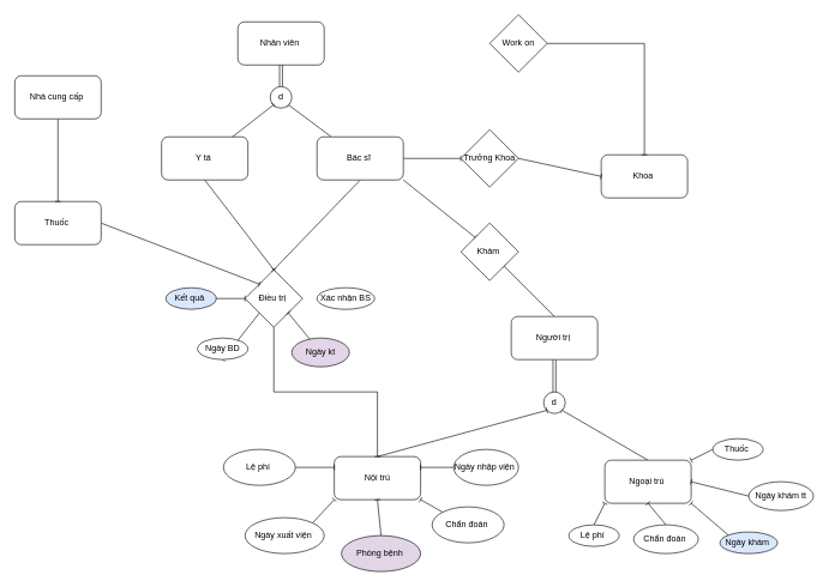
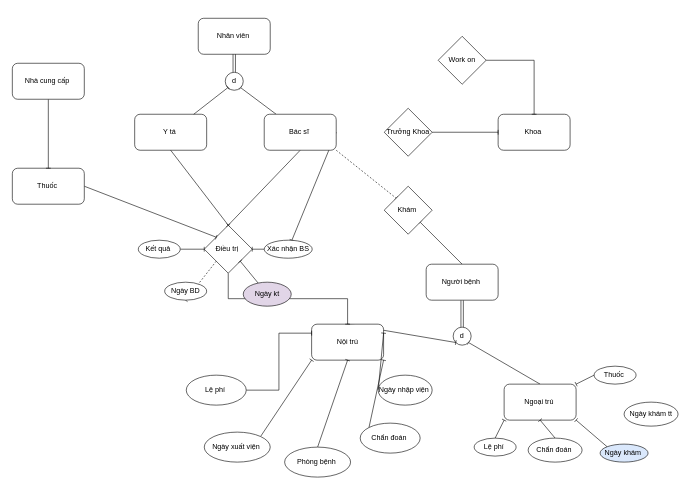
  <mxCell id="0" />
  <mxCell id="1" parent="0" />
- <mxCell id="2" value="Khoa&amp;nbsp;" style="rounded=1;whiteSpace=wrap;html=1;" vertex="1" parent="1"><mxGeometry x="835" y="215" width="120" height="60" as="geometry" /></mxCell>
+ <mxCell id="2" value="Khoa&amp;nbsp;" style="rounded=1;whiteSpace=wrap;html=1;" vertex="1" parent="1"><mxGeometry x="830" y="190" width="120" height="60" as="geometry" /></mxCell>
  <mxCell id="3" value="Nhân viên&amp;nbsp;" style="rounded=1;whiteSpace=wrap;html=1;" vertex="1" parent="1"><mxGeometry x="330" y="30" width="120" height="60" as="geometry" /></mxCell>
  <mxCell id="4" style="rounded=0;orthogonalLoop=1;jettySize=auto;html=1;exitX=0.5;exitY=0;exitDx=0;exitDy=0;entryX=1;entryY=1;entryDx=0;entryDy=0;endArrow=baseDash;endFill=0;" edge="1" parent="1" source="6" target="20"><mxGeometry relative="1" as="geometry" /></mxCell>
  <mxCell id="5" value="" style="edgeStyle=orthogonalEdgeStyle;rounded=0;orthogonalLoop=1;jettySize=auto;html=1;shape=link;" edge="1" parent="1" source="6" target="22"><mxGeometry relative="1" as="geometry" /></mxCell>
- <mxCell id="6" value="Người trị&amp;nbsp;" style="rounded=1;whiteSpace=wrap;html=1;" vertex="1" parent="1"><mxGeometry x="710" y="440" width="120" height="60" as="geometry" /></mxCell>
+ <mxCell id="6" value="Người bệnh&amp;nbsp;" style="rounded=1;whiteSpace=wrap;html=1;" vertex="1" parent="1"><mxGeometry x="710" y="440" width="120" height="60" as="geometry" /></mxCell>
  <mxCell id="7" value="Y tá&amp;nbsp;" style="rounded=1;whiteSpace=wrap;html=1;" vertex="1" parent="1"><mxGeometry x="224" y="190" width="120" height="60" as="geometry" /></mxCell>
  <mxCell id="8" style="rounded=0;orthogonalLoop=1;jettySize=auto;html=1;entryX=1;entryY=1;entryDx=0;entryDy=0;endArrow=baseDash;endFill=0;" edge="1" parent="1" source="12" target="14"><mxGeometry relative="1" as="geometry" /></mxCell>
- <mxCell id="9" style="rounded=0;orthogonalLoop=1;jettySize=auto;html=1;exitX=1;exitY=0.5;exitDx=0;exitDy=0;entryX=0;entryY=0.5;entryDx=0;entryDy=0;endArrow=baseDash;endFill=0;" edge="1" parent="1" source="12" target="17"><mxGeometry relative="1" as="geometry" /></mxCell>
- <mxCell id="10" style="rounded=0;orthogonalLoop=1;jettySize=auto;html=1;exitX=1;exitY=1;exitDx=0;exitDy=0;entryX=0;entryY=0;entryDx=0;entryDy=0;endArrow=baseDash;endFill=0;" edge="1" parent="1" source="12" target="20"><mxGeometry relative="1" as="geometry" /></mxCell>
+ <mxCell id="9" style="rounded=0;orthogonalLoop=1;jettySize=auto;html=1;exitX=1;exitY=0.5;exitDx=0;exitDy=0;endArrow=baseDash;endFill=0;" edge="1" parent="1" source="12" target="51"><mxGeometry relative="1" as="geometry" /></mxCell>
+ <mxCell id="10" style="rounded=0;orthogonalLoop=1;jettySize=auto;html=1;exitX=1;exitY=1;exitDx=0;exitDy=0;entryX=0;entryY=0;entryDx=0;entryDy=0;endArrow=baseDash;endFill=0;dashed=1;" edge="1" parent="1" source="12" target="20"><mxGeometry relative="1" as="geometry" /></mxCell>
  <mxCell id="11" style="rounded=0;orthogonalLoop=1;jettySize=auto;html=1;exitX=0.5;exitY=1;exitDx=0;exitDy=0;entryX=0.5;entryY=0;entryDx=0;entryDy=0;endArrow=baseDash;endFill=0;" edge="1" parent="1" source="12" target="38"><mxGeometry relative="1" as="geometry" /></mxCell>
  <mxCell id="12" value="Bác sĩ&amp;nbsp;" style="rounded=1;whiteSpace=wrap;html=1;" vertex="1" parent="1"><mxGeometry x="440" y="190" width="120" height="60" as="geometry" /></mxCell>
  <mxCell id="13" value="" style="rounded=0;orthogonalLoop=1;jettySize=auto;html=1;shape=link;" edge="1" parent="1" source="14" target="3"><mxGeometry relative="1" as="geometry" /></mxCell>
  <mxCell id="14" value="d" style="ellipse;whiteSpace=wrap;html=1;aspect=fixed;" vertex="1" parent="1"><mxGeometry x="375" y="120" width="30" height="30" as="geometry" /></mxCell>
  <mxCell id="15" style="rounded=0;orthogonalLoop=1;jettySize=auto;html=1;entryX=0;entryY=1;entryDx=0;entryDy=0;endArrow=baseDash;endFill=0;" edge="1" parent="1" source="7" target="14"><mxGeometry relative="1" as="geometry" /></mxCell>
  <mxCell id="16" style="rounded=0;orthogonalLoop=1;jettySize=auto;html=1;exitX=1;exitY=0.5;exitDx=0;exitDy=0;entryX=0;entryY=0.5;entryDx=0;entryDy=0;endArrow=baseDash;endFill=0;" edge="1" parent="1" source="17" target="2"><mxGeometry relative="1" as="geometry"><mxPoint x="650" y="140" as="sourcePoint" /></mxGeometry></mxCell>
  <mxCell id="17" value="Trưởng Khoa" style="rhombus;whiteSpace=wrap;html=1;" vertex="1" parent="1"><mxGeometry x="640" y="180" width="80" height="80" as="geometry" /></mxCell>
  <mxCell id="18" style="edgeStyle=orthogonalEdgeStyle;rounded=0;orthogonalLoop=1;jettySize=auto;html=1;entryX=0.5;entryY=0;entryDx=0;entryDy=0;endArrow=baseDash;endFill=0;" edge="1" parent="1" source="19" target="2"><mxGeometry relative="1" as="geometry" /></mxCell>
- <mxCell id="19" value="Work on" style="rhombus;whiteSpace=wrap;html=1;" vertex="1" parent="1"><mxGeometry x="680" y="20" width="80" height="80" as="geometry" /></mxCell>
+ <mxCell id="19" value="Work on" style="rhombus;whiteSpace=wrap;html=1;" vertex="1" parent="1"><mxGeometry x="730" y="60" width="80" height="80" as="geometry" /></mxCell>
  <mxCell id="20" value="Khám&amp;nbsp;" style="rhombus;whiteSpace=wrap;html=1;" vertex="1" parent="1"><mxGeometry x="640" y="310" width="80" height="80" as="geometry" /></mxCell>
  <mxCell id="21" style="rounded=0;orthogonalLoop=1;jettySize=auto;html=1;entryX=1;entryY=1;entryDx=0;entryDy=0;endArrow=baseDash;endFill=0;exitX=0.5;exitY=0;exitDx=0;exitDy=0;" edge="1" parent="1" target="22" source="24"><mxGeometry relative="1" as="geometry"><mxPoint x="829" y="615" as="sourcePoint" /></mxGeometry></mxCell>
  <mxCell id="22" value="d" style="ellipse;whiteSpace=wrap;html=1;aspect=fixed;" vertex="1" parent="1"><mxGeometry x="755" y="545" width="30" height="30" as="geometry" /></mxCell>
  <mxCell id="23" style="rounded=0;orthogonalLoop=1;jettySize=auto;html=1;entryX=0;entryY=1;entryDx=0;entryDy=0;endArrow=baseDash;endFill=0;exitX=0.5;exitY=0;exitDx=0;exitDy=0;" edge="1" parent="1" target="22" source="25"><mxGeometry relative="1" as="geometry"><mxPoint x="691" y="615" as="sourcePoint" /></mxGeometry></mxCell>
  <mxCell id="24" value="Ngoại trú&amp;nbsp;" style="rounded=1;whiteSpace=wrap;html=1;" vertex="1" parent="1"><mxGeometry x="840" y="640" width="120" height="60" as="geometry" /></mxCell>
- <mxCell id="25" value="Nội trú" style="rounded=1;whiteSpace=wrap;html=1;" vertex="1" parent="1"><mxGeometry x="464" y="635" width="120" height="60" as="geometry" /></mxCell>
+ <mxCell id="25" value="Nội trú" style="rounded=1;whiteSpace=wrap;html=1;" vertex="1" parent="1"><mxGeometry x="519" y="540" width="120" height="60" as="geometry" /></mxCell>
  <mxCell id="26" style="rounded=0;orthogonalLoop=1;jettySize=auto;html=1;exitX=0;exitY=0;exitDx=0;exitDy=0;entryX=1;entryY=1;entryDx=0;entryDy=0;endArrow=baseDash;endFill=0;" edge="1" parent="1" source="27" target="24"><mxGeometry relative="1" as="geometry" /></mxCell>
  <mxCell id="27" value="Ngày khám&amp;nbsp;" style="ellipse;whiteSpace=wrap;html=1;fillColor=#dae8fc;" vertex="1" parent="1"><mxGeometry x="1000" y="740" width="80" height="30" as="geometry" /></mxCell>
  <mxCell id="28" style="rounded=0;orthogonalLoop=1;jettySize=auto;html=1;exitX=0.5;exitY=0;exitDx=0;exitDy=0;entryX=0.5;entryY=1;entryDx=0;entryDy=0;endArrow=baseDash;endFill=0;" edge="1" parent="1" source="29" target="24"><mxGeometry relative="1" as="geometry" /></mxCell>
  <mxCell id="29" value="Chẩn đoán&amp;nbsp;" style="ellipse;whiteSpace=wrap;html=1;" vertex="1" parent="1"><mxGeometry x="880" y="730" width="90" height="40" as="geometry" /></mxCell>
- <mxCell id="30" style="rounded=0;orthogonalLoop=1;jettySize=auto;html=1;exitX=0;exitY=0.5;exitDx=0;exitDy=0;entryX=1;entryY=0.5;entryDx=0;entryDy=0;endArrow=baseDash;endFill=0;" edge="1" parent="1" source="31" target="24"><mxGeometry relative="1" as="geometry" /></mxCell>
  <mxCell id="31" value="Ngày khám tt" style="ellipse;whiteSpace=wrap;html=1;" vertex="1" parent="1"><mxGeometry x="1040" y="670" width="90" height="40" as="geometry" /></mxCell>
  <mxCell id="32" style="rounded=0;orthogonalLoop=1;jettySize=auto;html=1;exitX=0;exitY=0.5;exitDx=0;exitDy=0;entryX=1;entryY=0;entryDx=0;entryDy=0;endArrow=baseDash;endFill=0;" edge="1" parent="1" source="33" target="24"><mxGeometry relative="1" as="geometry" /></mxCell>
  <mxCell id="33" value="Thuốc&amp;nbsp;" style="ellipse;whiteSpace=wrap;html=1;" vertex="1" parent="1"><mxGeometry x="990" y="610" width="70" height="30" as="geometry" /></mxCell>
  <mxCell id="34" style="rounded=0;orthogonalLoop=1;jettySize=auto;html=1;exitX=0.5;exitY=0;exitDx=0;exitDy=0;entryX=0;entryY=1;entryDx=0;entryDy=0;endArrow=baseDash;endFill=0;" edge="1" parent="1" source="35" target="24"><mxGeometry relative="1" as="geometry" /></mxCell>
  <mxCell id="35" value="Lệ phí&amp;nbsp;" style="ellipse;whiteSpace=wrap;html=1;" vertex="1" parent="1"><mxGeometry x="790" y="730" width="70" height="30" as="geometry" /></mxCell>
  <mxCell id="36" style="edgeStyle=orthogonalEdgeStyle;rounded=0;orthogonalLoop=1;jettySize=auto;html=1;exitX=0.5;exitY=1;exitDx=0;exitDy=0;endArrow=baseDash;endFill=0;entryX=0.5;entryY=0;entryDx=0;entryDy=0;" edge="1" parent="1" source="38" target="25"><mxGeometry relative="1" as="geometry"><mxPoint x="83.947" y="580" as="targetPoint" /></mxGeometry></mxCell>
- <mxCell id="37" style="rounded=0;orthogonalLoop=1;jettySize=auto;html=1;exitX=0;exitY=1;exitDx=0;exitDy=0;entryX=0.5;entryY=1;entryDx=0;entryDy=0;endArrow=baseDash;endFill=0;" edge="1" parent="1" source="38" target="49"><mxGeometry relative="1" as="geometry" /></mxCell>
+ <mxCell id="37" style="rounded=0;orthogonalLoop=1;jettySize=auto;html=1;exitX=0;exitY=1;exitDx=0;exitDy=0;entryX=0.5;entryY=1;entryDx=0;entryDy=0;endArrow=baseDash;endFill=0;dashed=1;" edge="1" parent="1" source="38" target="49"><mxGeometry relative="1" as="geometry" /></mxCell>
  <mxCell id="38" value="Điều trị&amp;nbsp;" style="rhombus;whiteSpace=wrap;html=1;" vertex="1" parent="1"><mxGeometry x="340" y="375" width="80" height="80" as="geometry" /></mxCell>
  <mxCell id="39" style="rounded=0;orthogonalLoop=1;jettySize=auto;html=1;exitX=0;exitY=0.5;exitDx=0;exitDy=0;entryX=1;entryY=0.25;entryDx=0;entryDy=0;endArrow=baseDash;endFill=0;" edge="1" parent="1" source="40" target="25"><mxGeometry relative="1" as="geometry" /></mxCell>
  <mxCell id="40" value="Ngày nhập viện&amp;nbsp;" style="ellipse;whiteSpace=wrap;html=1;" vertex="1" parent="1"><mxGeometry x="630" y="625" width="90" height="50" as="geometry" /></mxCell>
  <mxCell id="41" style="rounded=0;orthogonalLoop=1;jettySize=auto;html=1;exitX=0;exitY=0;exitDx=0;exitDy=0;entryX=1;entryY=1;entryDx=0;entryDy=0;endArrow=baseDash;endFill=0;" edge="1" parent="1" source="42" target="25"><mxGeometry relative="1" as="geometry" /></mxCell>
  <mxCell id="42" value="Chẩn đoán&amp;nbsp;" style="ellipse;whiteSpace=wrap;html=1;" vertex="1" parent="1"><mxGeometry x="600" y="705" width="100" height="50" as="geometry" /></mxCell>
  <mxCell id="43" style="rounded=0;orthogonalLoop=1;jettySize=auto;html=1;exitX=0.5;exitY=0;exitDx=0;exitDy=0;entryX=0.5;entryY=1;entryDx=0;entryDy=0;endArrow=baseDash;endFill=0;" edge="1" parent="1" source="44" target="25"><mxGeometry relative="1" as="geometry" /></mxCell>
- <mxCell id="44" value="Phòng bệnh&amp;nbsp;" style="ellipse;whiteSpace=wrap;html=1;fillColor=#e1d5e7;" vertex="1" parent="1"><mxGeometry x="474" y="745" width="110" height="50" as="geometry" /></mxCell>
+ <mxCell id="44" value="Phòng bệnh&amp;nbsp;" style="ellipse;whiteSpace=wrap;html=1;" vertex="1" parent="1"><mxGeometry x="474" y="745" width="110" height="50" as="geometry" /></mxCell>
  <mxCell id="45" style="rounded=0;orthogonalLoop=1;jettySize=auto;html=1;exitX=1;exitY=0;exitDx=0;exitDy=0;entryX=0;entryY=1;entryDx=0;entryDy=0;endArrow=baseDash;endFill=0;" edge="1" parent="1" source="46" target="25"><mxGeometry relative="1" as="geometry" /></mxCell>
  <mxCell id="46" value="Ngày xuất viện&amp;nbsp;" style="ellipse;whiteSpace=wrap;html=1;" vertex="1" parent="1"><mxGeometry x="340" y="720" width="110" height="50" as="geometry" /></mxCell>
  <mxCell id="47" style="edgeStyle=orthogonalEdgeStyle;rounded=0;orthogonalLoop=1;jettySize=auto;html=1;entryX=0;entryY=0.25;entryDx=0;entryDy=0;endArrow=baseDash;endFill=0;" edge="1" parent="1" source="48" target="25"><mxGeometry relative="1" as="geometry" /></mxCell>
  <mxCell id="48" value="Lệ phí&amp;nbsp;" style="ellipse;whiteSpace=wrap;html=1;" vertex="1" parent="1"><mxGeometry x="310" y="625" width="100" height="50" as="geometry" /></mxCell>
  <mxCell id="49" value="Ngày BD" style="ellipse;whiteSpace=wrap;html=1;" vertex="1" parent="1"><mxGeometry x="274" y="470" width="70" height="30" as="geometry" /></mxCell>
+ <mxCell id="50" style="rounded=0;orthogonalLoop=1;jettySize=auto;html=1;exitX=0;exitY=0.5;exitDx=0;exitDy=0;entryX=1;entryY=0.5;entryDx=0;entryDy=0;endArrow=baseDash;endFill=0;" edge="1" parent="1" source="51" target="38"><mxGeometry relative="1" as="geometry" /></mxCell>
  <mxCell id="51" value="Xác nhận BS" style="ellipse;whiteSpace=wrap;html=1;" vertex="1" parent="1"><mxGeometry x="440" y="400" width="80" height="30" as="geometry" /></mxCell>
  <mxCell id="52" value="" style="edgeStyle=orthogonalEdgeStyle;rounded=0;orthogonalLoop=1;jettySize=auto;html=1;endArrow=baseDash;endFill=0;" edge="1" parent="1" source="53" target="38"><mxGeometry relative="1" as="geometry" /></mxCell>
- <mxCell id="53" value="Kết quả&amp;nbsp;" style="ellipse;whiteSpace=wrap;html=1;fillColor=#dae8fc;" vertex="1" parent="1"><mxGeometry x="230" y="400" width="70" height="30" as="geometry" /></mxCell>
+ <mxCell id="53" value="Kết quả&amp;nbsp;" style="ellipse;whiteSpace=wrap;html=1;" vertex="1" parent="1"><mxGeometry x="230" y="400" width="70" height="30" as="geometry" /></mxCell>
  <mxCell id="54" style="rounded=0;orthogonalLoop=1;jettySize=auto;html=1;exitX=1;exitY=0.5;exitDx=0;exitDy=0;entryX=0;entryY=0;entryDx=0;entryDy=0;endArrow=baseDash;endFill=0;" edge="1" parent="1" source="55" target="38"><mxGeometry relative="1" as="geometry" /></mxCell>
  <mxCell id="55" value="Thuốc&amp;nbsp;" style="rounded=1;whiteSpace=wrap;html=1;" vertex="1" parent="1"><mxGeometry x="20" y="280" width="120" height="60" as="geometry" /></mxCell>
  <mxCell id="56" style="edgeStyle=orthogonalEdgeStyle;rounded=0;orthogonalLoop=1;jettySize=auto;html=1;entryX=0.5;entryY=0;entryDx=0;entryDy=0;endArrow=baseDash;endFill=0;" edge="1" parent="1" source="57" target="55"><mxGeometry relative="1" as="geometry" /></mxCell>
  <mxCell id="57" value="Nhà cung cấp&amp;nbsp;" style="rounded=1;whiteSpace=wrap;html=1;" vertex="1" parent="1"><mxGeometry x="20" y="105" width="120" height="60" as="geometry" /></mxCell>
  <mxCell id="58" style="edgeStyle=orthogonalEdgeStyle;rounded=0;orthogonalLoop=1;jettySize=auto;html=1;exitX=0.5;exitY=1;exitDx=0;exitDy=0;" edge="1" parent="1" source="51" target="51"><mxGeometry relative="1" as="geometry" /></mxCell>
  <mxCell id="59" style="edgeStyle=orthogonalEdgeStyle;rounded=0;orthogonalLoop=1;jettySize=auto;html=1;exitX=0.5;exitY=1;exitDx=0;exitDy=0;" edge="1" parent="1" source="49" target="49"><mxGeometry relative="1" as="geometry" /></mxCell>
  <mxCell id="60" style="rounded=0;orthogonalLoop=1;jettySize=auto;html=1;exitX=0.5;exitY=1;exitDx=0;exitDy=0;entryX=0.5;entryY=0;entryDx=0;entryDy=0;endArrow=baseDash;endFill=0;" edge="1" parent="1" source="7" target="38"><mxGeometry relative="1" as="geometry"><mxPoint x="380" y="200" as="sourcePoint" /></mxGeometry></mxCell>
  <mxCell id="61" style="rounded=0;orthogonalLoop=1;jettySize=auto;html=1;entryX=1;entryY=1;entryDx=0;entryDy=0;endArrow=baseDash;endFill=0;" edge="1" parent="1" source="62" target="38"><mxGeometry relative="1" as="geometry" /></mxCell>
  <mxCell id="62" value="Ngày kt" style="ellipse;whiteSpace=wrap;html=1;fillColor=#e1d5e7;" vertex="1" parent="1"><mxGeometry x="405" y="470" width="80" height="40" as="geometry" /></mxCell>
